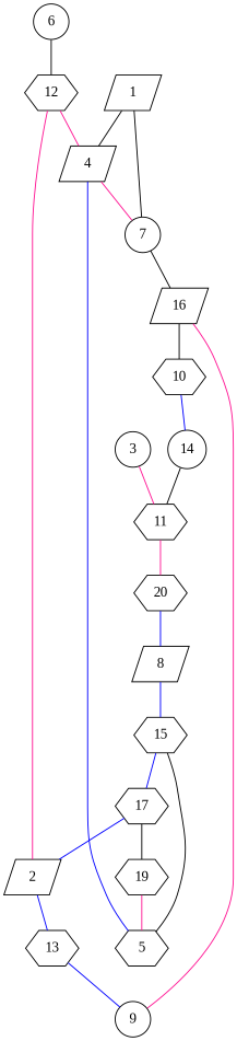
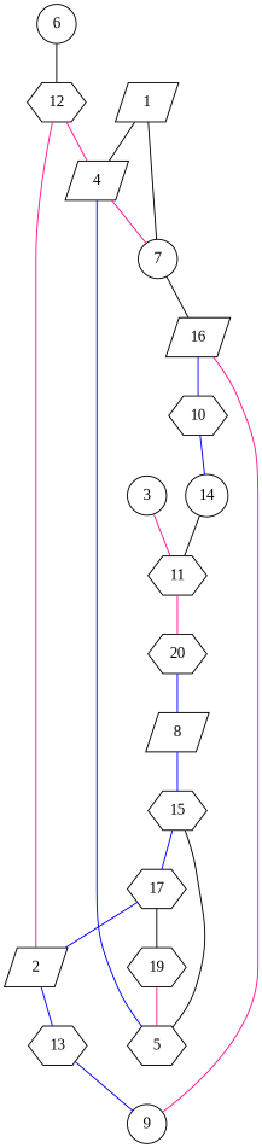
  graph {
    fontname="Liberation Serif"
    node [fontname="Liberation Serif" shape=hexagon]
    edge [color=blue fontname="Liberation Serif"]
    1 [shape=parallelogram]
    4 [shape=parallelogram]
    7 [shape=circle]
    16 [shape=parallelogram]
    2 [shape=parallelogram]
    13
    3 [shape=circle]
    11
    20
    8 [shape=parallelogram]
    5
    6 [shape=circle]
    12
    10
    14 [shape=circle]
    15
    17
    19
    9 [shape=circle]
    1 -- 4 [color=black]
    4 -- 7 [color=deeppink]
    7 -- 1 [color=black]
    7 -- 16 [color=black]
-   16 -- 10 [color=black]
+   16 -- 10
    2 -- 13
    13 -- 9
    3 -- 11 [color=deeppink]
    11 -- 20 [color=deeppink]
    20 -- 8
    8 -- 15
    5 -- 4
    6 -- 12 [color=black]
    12 -- 4 [color=deeppink]
    12 -- 2 [color=deeppink]
    10 -- 14
    14 -- 11 [color=black]
    15 -- 5 [color=black]
    15 -- 17
    17 -- 2
    17 -- 19 [color=black]
    19 -- 5 [color=deeppink]
    9 -- 16 [color=deeppink]
  }
